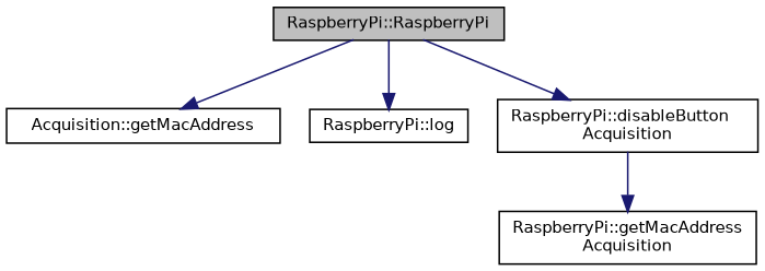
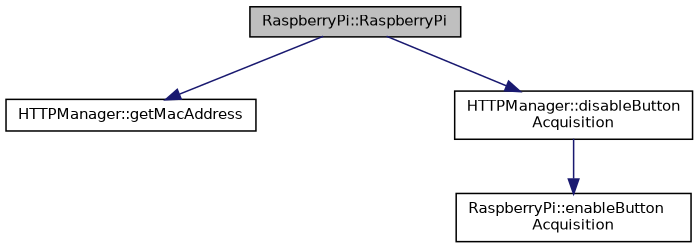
  digraph {
    rankdir=TB
    node [color=black fillcolor=white fontname=Helvetica fontsize=10 shape=record style=filled]
    edge [color=midnightblue fontname=Helvetica fontsize=10 labelfontname=Helvetica labelfontsize=10 style=solid]
    n1 [fillcolor=grey75 fontcolor=black height=0.2 label="RaspberryPi::RaspberryPi" width=0.4]
-   n2 [height=0.2 label="Acquisition::getMacAddress" width=0.4]
-   n3 [height=0.2 label="RaspberryPi::log" width=0.4]
-   n4 [height=0.2 label="RaspberryPi::disableButton\lAcquisition" width=0.4]
-   n5 [height=0.2 label="RaspberryPi::getMacAddress\lAcquisition" width=0.4]
+   n2 [height=0.2 label="HTTPManager::getMacAddress" width=0.4]
+   n4 [height=0.2 label="HTTPManager::disableButton\lAcquisition" width=0.4]
+   n5 [height=0.2 label="RaspberryPi::enableButton\lAcquisition" width=0.4]
    n1 -> n2
-   n1 -> n3
    n1 -> n4
    n4 -> n5
  }
